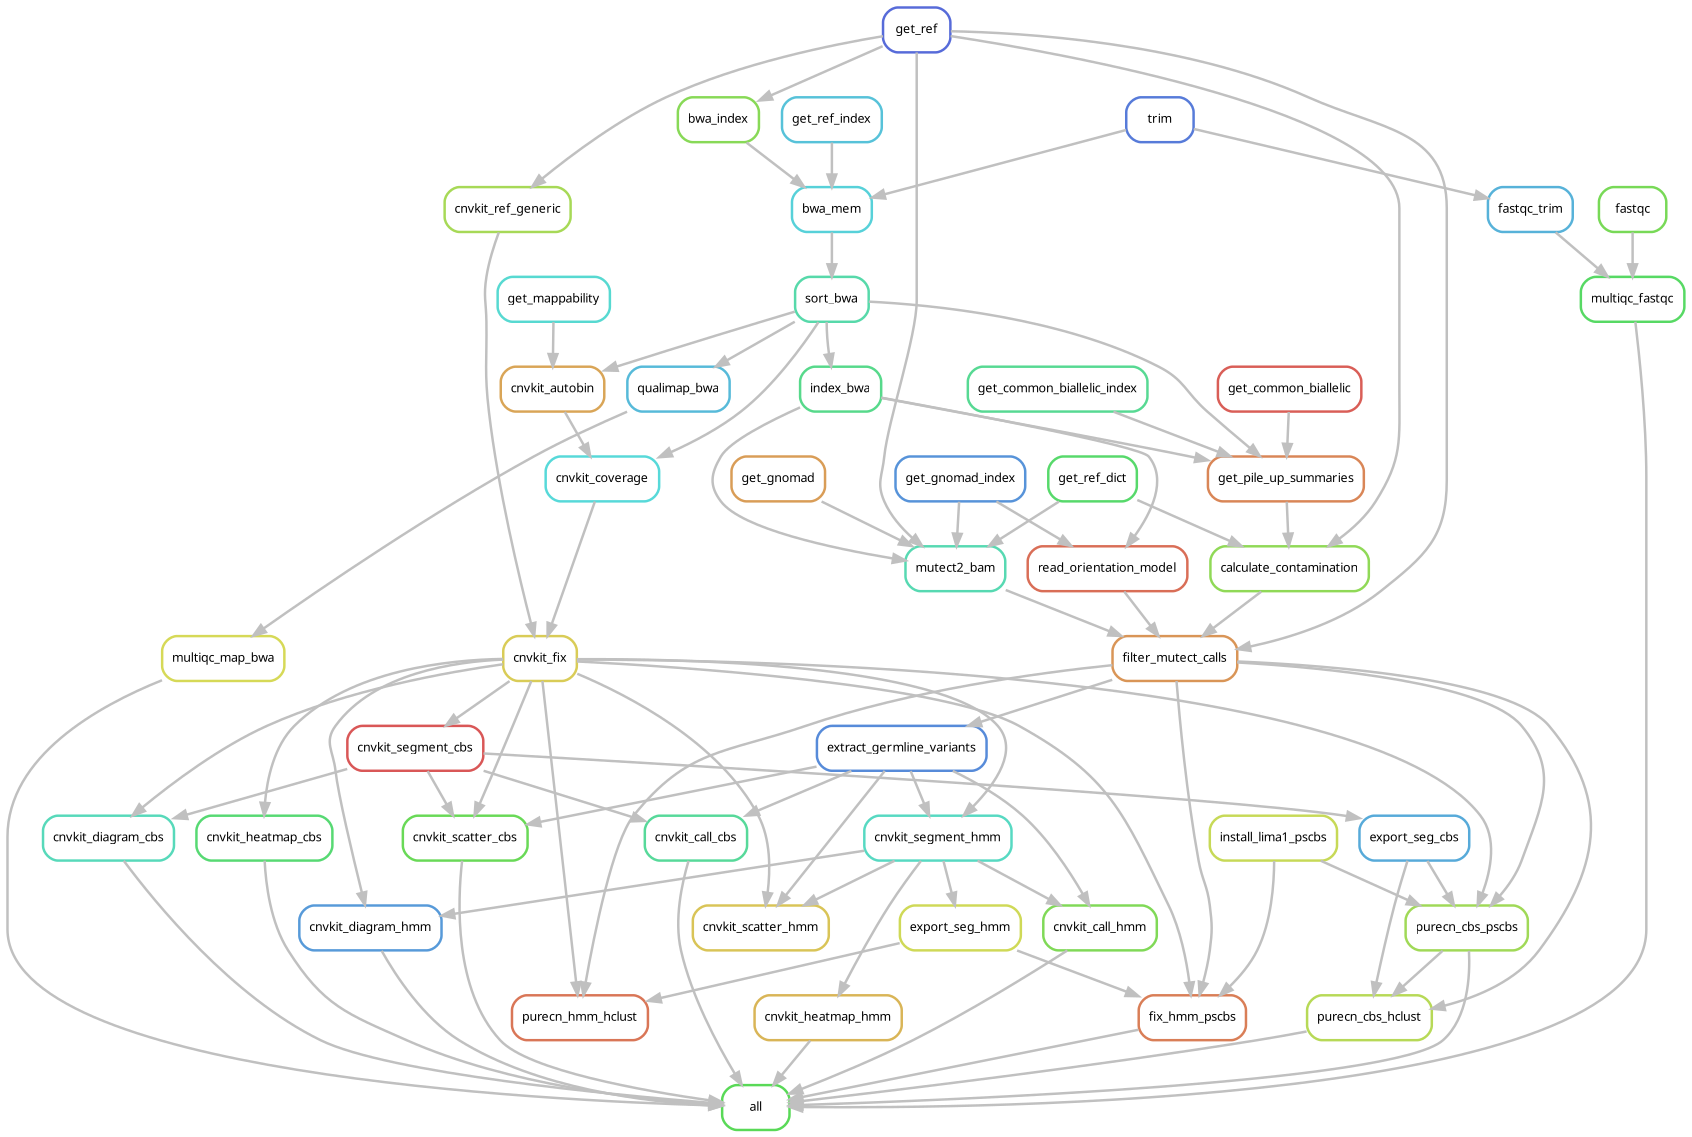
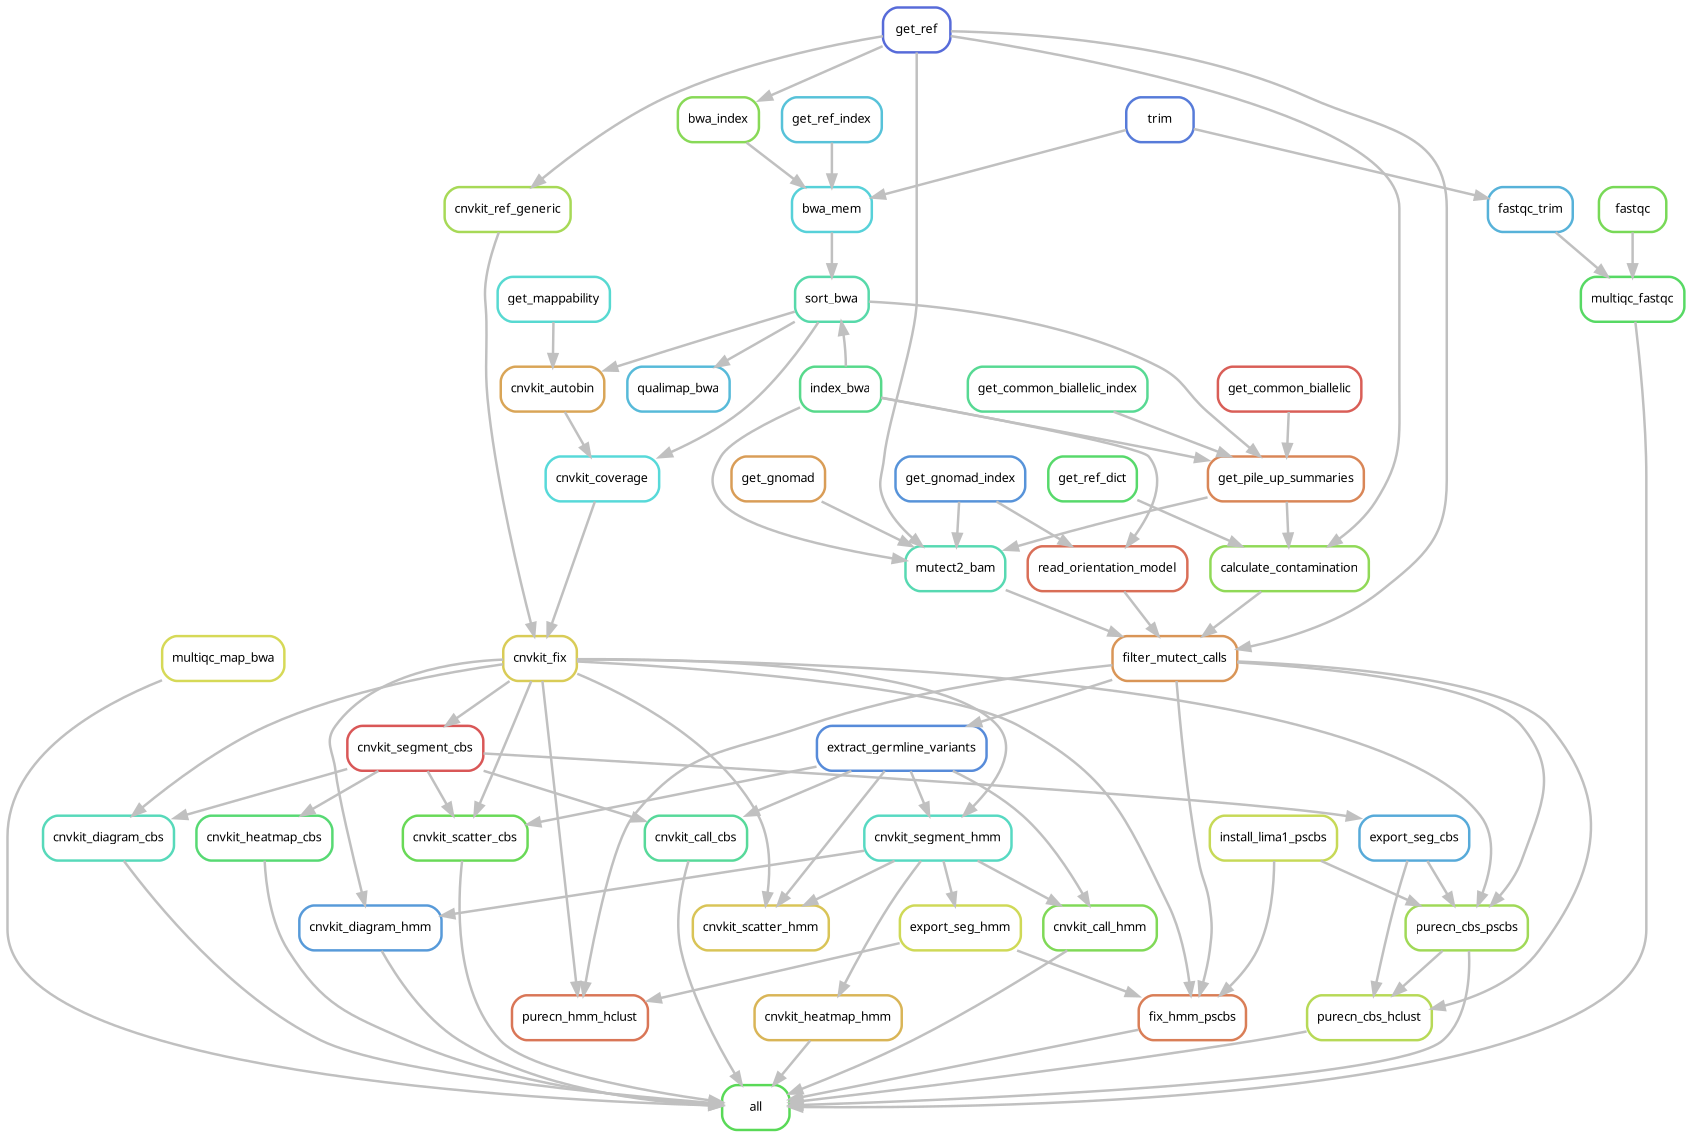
  digraph {
    bgcolor=white
    node [fontname=sans fontsize=10 penwidth=2 shape=box style=rounded]
    edge [color=grey penwidth=2]
    n1 [color="0.33 0.6 0.85" label=all]
    n2 [color="0.35 0.6 0.85" label=multiqc_fastqc]
    n3 [color="0.29 0.6 0.85" label=fastqc]
    n4 [color="0.55 0.6 0.85" label=fastqc_trim]
    n5 [color="0.62 0.6 0.85" label=trim]
    n6 [color="0.51 0.6 0.85" label=bwa_mem]
    n7 [color="0.44 0.6 0.85" label=sort_bwa]
    n8 [color="0.17 0.6 0.85" label=multiqc_map_bwa]
    n9 [color="0.54 0.6 0.85" label=qualimap_bwa]
    n10 [color="0.50 0.6 0.85" label=cnvkit_coverage]
    n11 [color="0.10 0.6 0.85" label=cnvkit_autobin]
    n12 [color="0.40 0.6 0.85" label=index_bwa]
    n13 [color="0.06 0.6 0.85" label=get_pile_up_summaries]
    n14 [color="0.15 0.6 0.85" label=cnvkit_fix]
    n15 [color="0.45 0.6 0.85" label=mutect2_bam]
    n16 [color="0.08 0.6 0.85" label=filter_mutect_calls]
    n17 [color="0.03 0.6 0.85" label=read_orientation_model]
    n18 [color="0.26 0.6 0.85" label=calculate_contamination]
    n19 [color="0.53 0.6 0.85" label=get_ref_index]
    n20 [color="0.27 0.6 0.85" label=bwa_index]
    n21 [color="0.64 0.6 0.85" label=get_ref]
    n22 [color="0.23 0.6 0.85" label=cnvkit_ref_generic]
    n23 [color="0.24 0.6 0.85" label=purecn_cbs_pscbs]
    n24 [color="0.21 0.6 0.85" label=purecn_cbs_hclust]
    n25 [color="0.05 0.6 0.85" label=fix_hmm_pscbs]
    n26 [color="0.04 0.6 0.85" label=purecn_hmm_hclust]
    n27 [color="0.60 0.6 0.85" label=extract_germline_variants]
    n28 [color="0.46 0.6 0.85" label=cnvkit_diagram_cbs]
    n29 [color="0.00 0.6 0.85" label=cnvkit_segment_cbs]
    n30 [color="0.31 0.6 0.85" label=cnvkit_scatter_cbs]
    n31 [color="0.58 0.6 0.85" label=cnvkit_diagram_hmm]
    n32 [color="0.47 0.6 0.85" label=cnvkit_segment_hmm]
    n33 [color="0.14 0.6 0.85" label=cnvkit_scatter_hmm]
    n34 [color="0.42 0.6 0.85" label=cnvkit_call_cbs]
    n35 [color="0.37 0.6 0.85" label=cnvkit_heatmap_cbs]
    n36 [color="0.56 0.6 0.85" label=export_seg_cbs]
    n37 [color="0.28 0.6 0.85" label=cnvkit_call_hmm]
    n38 [color="0.12 0.6 0.85" label=cnvkit_heatmap_hmm]
    n39 [color="0.18 0.6 0.85" label=export_seg_hmm]
    n40 [color="0.49 0.6 0.85" label=get_mappability]
    n41 [color="0.36 0.6 0.85" label=get_ref_dict]
    n42 [color="0.09 0.6 0.85" label=get_gnomad]
    n43 [color="0.59 0.6 0.85" label=get_gnomad_index]
    n44 [color="0.01 0.6 0.85" label=get_common_biallelic]
    n45 [color="0.41 0.6 0.85" label=get_common_biallelic_index]
    n46 [color="0.19 0.6 0.85" label=install_lima1_pscbs]
    n2 -> n1
    n3 -> n2
    n4 -> n2
    n5 -> n4
    n5 -> n6
    n6 -> n7
    n7 -> n9
    n7 -> n10
    n7 -> n11
-   n7 -> n12
+   n12 -> n7
    n7 -> n13
    n8 -> n1
-   n9 -> n8
    n10 -> n14
    n11 -> n10
    n12 -> n13
    n12 -> n15
    n12 -> n17
    n13 -> n18
    n14 -> n23
    n14 -> n25
    n14 -> n26
    n14 -> n28
    n14 -> n29
    n14 -> n30
    n14 -> n31
    n14 -> n32
    n14 -> n33
    n15 -> n16
    n16 -> n23
    n16 -> n24
    n16 -> n25
    n16 -> n26
    n16 -> n27
    n17 -> n16
    n18 -> n16
    n19 -> n6
    n20 -> n6
    n21 -> n15
    n21 -> n16
    n21 -> n18
    n21 -> n20
    n21 -> n22
    n22 -> n14
    n23 -> n1
    n23 -> n24
    n24 -> n1
    n25 -> n1
    n27 -> n30
    n27 -> n32
    n27 -> n33
    n27 -> n34
    n27 -> n37
    n28 -> n1
    n29 -> n28
    n29 -> n30
    n29 -> n34
-   n14 -> n35
+   n29 -> n35
    n29 -> n36
    n30 -> n1
    n31 -> n1
    n32 -> n31
    n32 -> n33
    n32 -> n37
    n32 -> n38
    n32 -> n39
    n34 -> n1
    n35 -> n1
    n36 -> n23
    n36 -> n24
    n37 -> n1
    n38 -> n1
    n39 -> n25
    n39 -> n26
    n40 -> n11
-   n41 -> n15
+   n13 -> n15
    n41 -> n18
    n42 -> n15
    n43 -> n15
    n43 -> n17
    n44 -> n13
    n45 -> n13
    n46 -> n23
    n46 -> n25
  }
